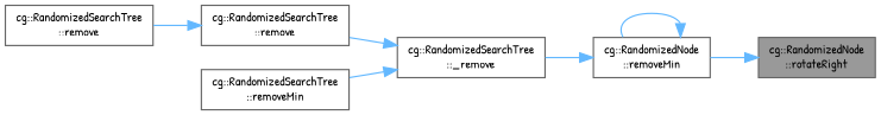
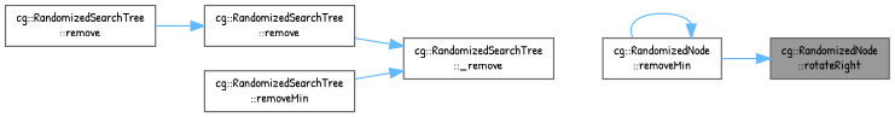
  digraph {
    fontname="Patrick Hand"
    rankdir=RL
    node [color=grey40 fillcolor=white fontname="Patrick Hand" fontsize=10 shape=box style=filled]
    edge [color=steelblue1 dir=back fontname="Patrick Hand" fontsize=10 labelfontname=Helvetica labelfontsize=10 style=solid]
    n1 [color=gray40 fillcolor=grey60 fontcolor=black height=0.2 label="cg::RandomizedNode\l::rotateRight" width=0.4]
    n2 [height=0.2 label="cg::RandomizedNode\l::removeMin" width=0.4]
    n3 [height=0.2 label="cg::RandomizedSearchTree\l::_remove" width=0.4]
    n4 [height=0.2 label="cg::RandomizedSearchTree\l::remove" width=0.4]
    n5 [height=0.2 label="cg::RandomizedSearchTree\l::removeMin" width=0.4]
    n6 [height=0.2 label="cg::RandomizedSearchTree\l::remove" width=0.4]
    n1 -> n2
    n2 -> n2
-   n2 -> n3
    n3 -> n4
    n3 -> n5
    n4 -> n6
  }
